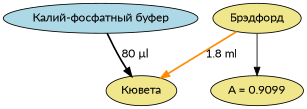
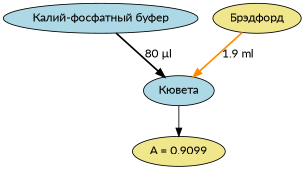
  digraph {
    fontname=Lato
    node [fillcolor=lightblue fontname=Lato style=filled]
    edge [color=black fontname=Lato style=bold]
-   n1 [fillcolor=khaki label="Кювета"]
+   n1 [label="Кювета"]
    n2 [fillcolor=khaki label="A = 0.9099"]
    n3 [label="Калий-фосфатный буфер"]
    n4 [fillcolor=khaki label="Брэдфорд"]
-   n4 -> n2 [style=solid]
+   n1 -> n2 [style=solid]
    n3 -> n1 [label="80 µl"]
-   n4 -> n1 [color=darkorange label="1.8 ml"]
+   n4 -> n1 [color=darkorange label="1.9 ml"]
  }
